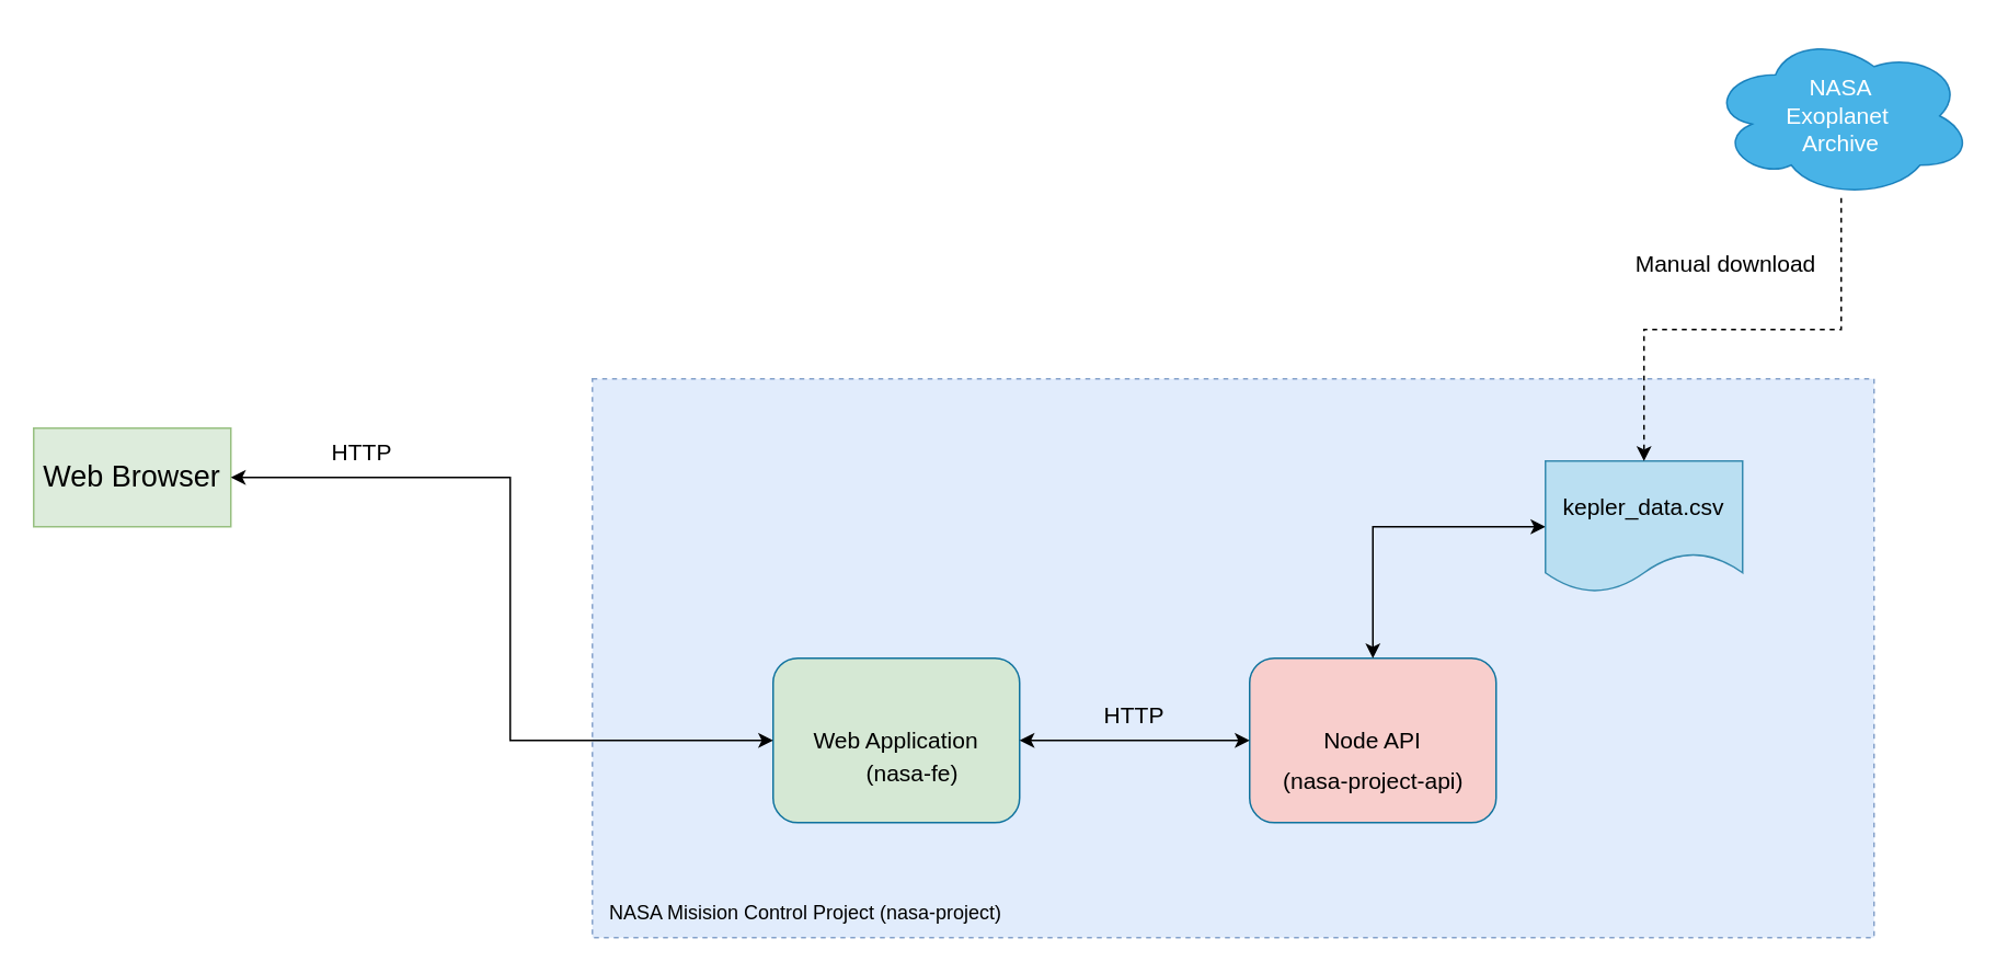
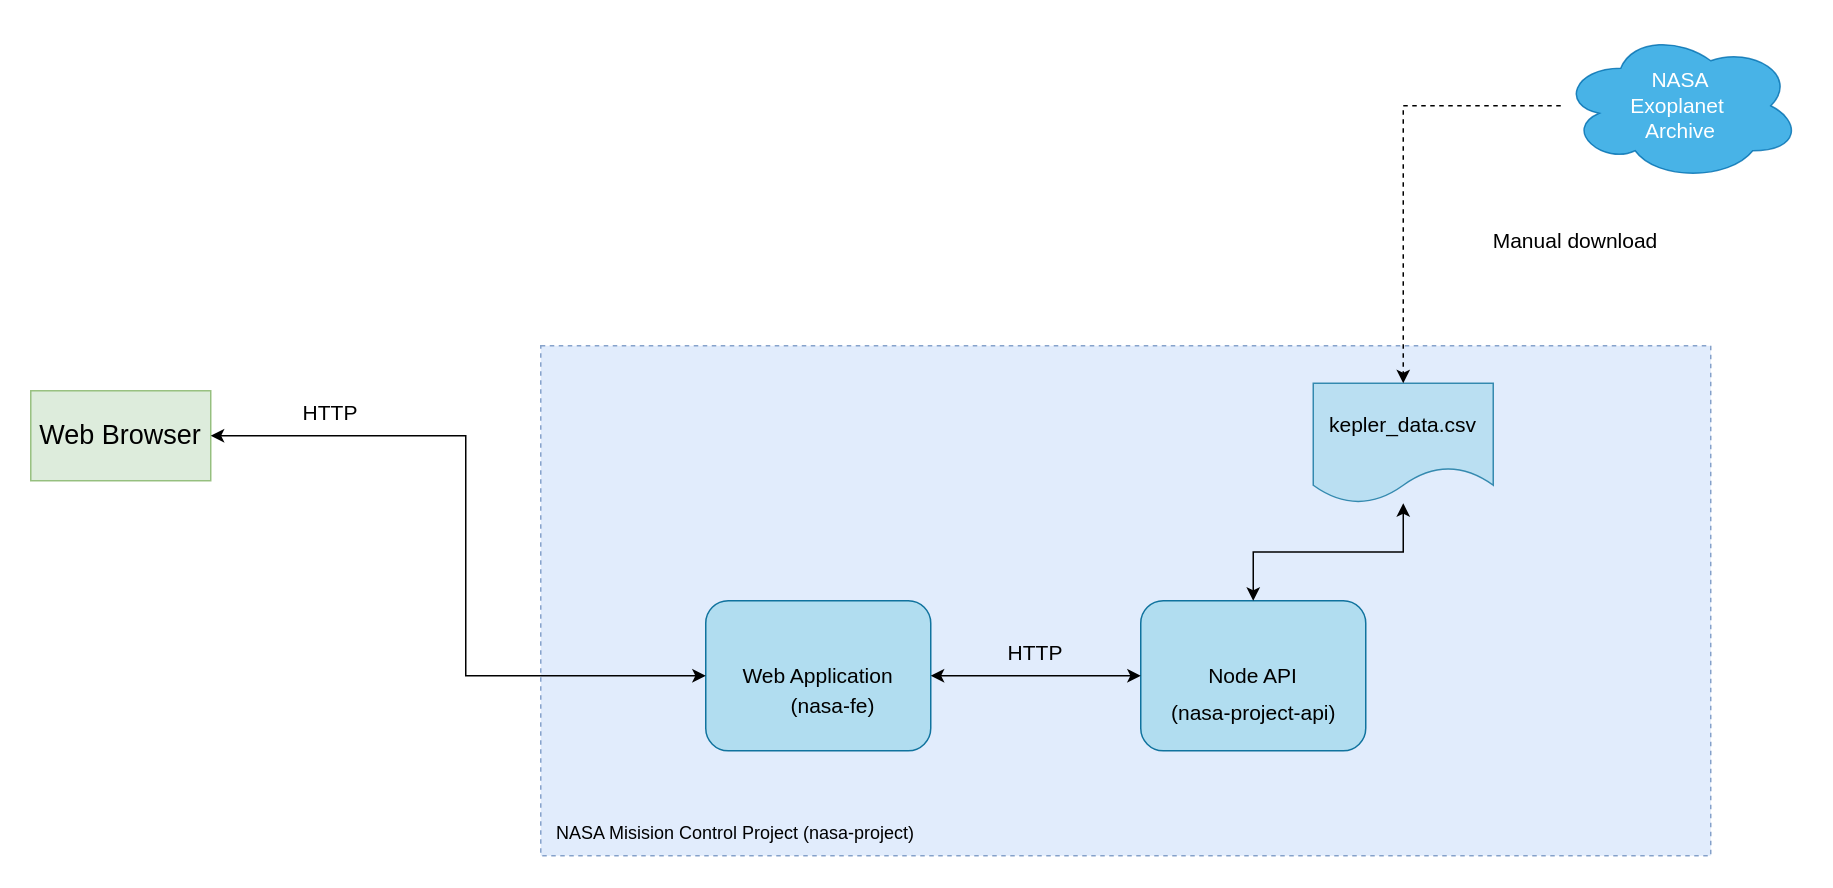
  <mxCell id="0" />
  <mxCell id="1" parent="0" />
  <mxCell id="2" value="" style="rounded=0;whiteSpace=wrap;html=1;align=left;dashed=1;fillColor=#dae8fc;strokeColor=#6c8ebf;opacity=80;" parent="1" vertex="1"><mxGeometry x="360" y="230" width="780" height="340" as="geometry" /></mxCell>
- <mxCell id="3" value="&lt;font style=&quot;font-size: 14px&quot;&gt;Web Application&lt;/font&gt;" style="rounded=1;whiteSpace=wrap;html=1;fillColor=#d5e8d4;strokeColor=#10739e;" parent="1" vertex="1"><mxGeometry x="470" y="400" width="150" height="100" as="geometry" /></mxCell>
- <mxCell id="4" value="&lt;font style=&quot;font-size: 14px&quot;&gt;Node API&lt;/font&gt;" style="rounded=1;whiteSpace=wrap;html=1;fillColor=#f8cecc;strokeColor=#10739e;" parent="1" vertex="1"><mxGeometry x="760" y="400" width="150" height="100" as="geometry" /></mxCell>
+ <mxCell id="3" value="&lt;font style=&quot;font-size: 14px&quot;&gt;Web Application&lt;/font&gt;" style="rounded=1;whiteSpace=wrap;html=1;fillColor=#b1ddf0;strokeColor=#10739e;" parent="1" vertex="1"><mxGeometry x="470" y="400" width="150" height="100" as="geometry" /></mxCell>
+ <mxCell id="4" value="&lt;font style=&quot;font-size: 14px&quot;&gt;Node API&lt;/font&gt;" style="rounded=1;whiteSpace=wrap;html=1;fillColor=#b1ddf0;strokeColor=#10739e;" parent="1" vertex="1"><mxGeometry x="760" y="400" width="150" height="100" as="geometry" /></mxCell>
  <mxCell id="5" value="" style="endArrow=classic;html=1;rounded=0;exitX=1;exitY=0.5;exitDx=0;exitDy=0;entryX=0;entryY=0.5;entryDx=0;entryDy=0;startArrow=classic;startFill=1;" parent="1" source="3" target="4" edge="1"><mxGeometry width="50" height="50" relative="1" as="geometry"><mxPoint x="600" y="500" as="sourcePoint" /><mxPoint x="650" y="450" as="targetPoint" /></mxGeometry></mxCell>
  <mxCell id="6" value="&lt;font style=&quot;font-size: 14px&quot;&gt;HTTP&lt;/font&gt;" style="text;html=1;strokeColor=none;fillColor=none;align=center;verticalAlign=middle;whiteSpace=wrap;rounded=0;" parent="1" vertex="1"><mxGeometry x="660" y="420" width="60" height="30" as="geometry" /></mxCell>
  <mxCell id="7" value="NASA Misision Control Project (nasa-project)" style="text;html=1;strokeColor=none;fillColor=none;align=center;verticalAlign=middle;whiteSpace=wrap;rounded=0;" parent="1" vertex="1"><mxGeometry x="360" y="550" width="260" height="10" as="geometry" /></mxCell>
  <mxCell id="8" value="&lt;font style=&quot;font-size: 14px&quot;&gt;(nasa-fe)&lt;/font&gt;" style="text;html=1;strokeColor=none;fillColor=none;align=center;verticalAlign=middle;whiteSpace=wrap;rounded=0;dashed=1;opacity=80;" vertex="1" parent="1"><mxGeometry x="525" y="455" width="60" height="30" as="geometry" /></mxCell>
  <mxCell id="9" value="&lt;font style=&quot;font-size: 14px&quot;&gt;(nasa-project-api)&lt;/font&gt;" style="text;html=1;strokeColor=none;fillColor=none;align=center;verticalAlign=middle;whiteSpace=wrap;rounded=0;dashed=1;opacity=80;" vertex="1" parent="1"><mxGeometry x="772.5" y="465" width="125" height="20" as="geometry" /></mxCell>
  <mxCell id="10" value="&lt;p style=&quot;line-height: 1.2&quot;&gt;&lt;font style=&quot;font-size: 18px&quot;&gt;Web Browser&lt;/font&gt;&lt;/p&gt;" style="whiteSpace=wrap;html=1;fillColor=#d5e8d4;opacity=80;strokeColor=#82b366;rounded=0;" vertex="1" parent="1"><mxGeometry x="20" y="260" width="120" height="60" as="geometry" /></mxCell>
  <mxCell id="11" value="" style="endArrow=classic;html=1;rounded=0;exitX=1;exitY=0.5;exitDx=0;exitDy=0;entryX=0;entryY=0.5;entryDx=0;entryDy=0;edgeStyle=orthogonalEdgeStyle;startArrow=classic;startFill=1;" edge="1" parent="1" source="10" target="3"><mxGeometry width="50" height="50" relative="1" as="geometry"><mxPoint x="260" y="250" as="sourcePoint" /><mxPoint x="320" y="220" as="targetPoint" /><Array as="points"><mxPoint x="310" y="290" /><mxPoint x="310" y="450" /></Array></mxGeometry></mxCell>
  <mxCell id="12" value="&lt;font style=&quot;font-size: 14px&quot;&gt;HTTP&lt;/font&gt;" style="text;html=1;strokeColor=none;fillColor=none;align=center;verticalAlign=middle;whiteSpace=wrap;rounded=0;" vertex="1" parent="1"><mxGeometry x="190" y="260" width="60" height="30" as="geometry" /></mxCell>
  <mxCell id="13" style="edgeStyle=orthogonalEdgeStyle;rounded=0;orthogonalLoop=1;jettySize=auto;html=1;entryX=0.5;entryY=0;entryDx=0;entryDy=0;fontSize=14;startArrow=classic;startFill=1;" edge="1" parent="1" source="14" target="4"><mxGeometry relative="1" as="geometry" /></mxCell>
- <mxCell id="14" value="kepler_data.csv" style="shape=document;whiteSpace=wrap;html=1;boundedLbl=1;fontSize=14;opacity=80;fillColor=#b1ddf0;strokeColor=#10739e;" vertex="1" parent="1"><mxGeometry x="940" y="280" width="120" height="80" as="geometry" /></mxCell>
+ <mxCell id="14" value="kepler_data.csv" style="shape=document;whiteSpace=wrap;html=1;boundedLbl=1;fontSize=14;opacity=80;fillColor=#b1ddf0;strokeColor=#10739e;" vertex="1" parent="1"><mxGeometry x="875" y="255" width="120" height="80" as="geometry" /></mxCell>
  <mxCell id="15" style="edgeStyle=orthogonalEdgeStyle;rounded=0;orthogonalLoop=1;jettySize=auto;html=1;entryX=0.5;entryY=0;entryDx=0;entryDy=0;fontSize=14;startArrow=none;startFill=0;dashed=1;" edge="1" parent="1" source="16" target="14"><mxGeometry relative="1" as="geometry" /></mxCell>
  <mxCell id="16" value="NASA&lt;br&gt;Exoplanet&amp;nbsp;&lt;br&gt;Archive" style="ellipse;shape=cloud;whiteSpace=wrap;html=1;fontSize=14;fillColor=#1ba1e2;opacity=80;strokeColor=#006EAF;fontColor=#ffffff;" vertex="1" parent="1"><mxGeometry x="1040" y="20" width="160" height="100" as="geometry" /></mxCell>
  <mxCell id="17" value="&lt;font style=&quot;font-size: 14px&quot;&gt;Manual download&lt;/font&gt;" style="text;html=1;strokeColor=none;fillColor=none;align=center;verticalAlign=middle;whiteSpace=wrap;rounded=0;" vertex="1" parent="1"><mxGeometry x="980" y="145" width="140" height="30" as="geometry" /></mxCell>
